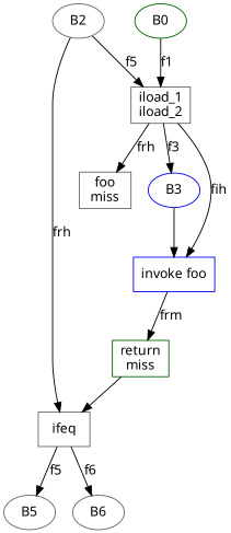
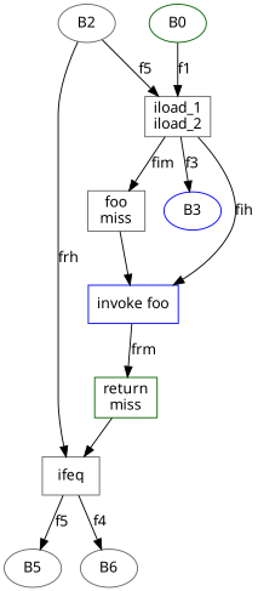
  digraph {
    fontname="Noto Sans"
    node [color=gray40 fontname="Noto Sans"]
    edge [fontname="Noto Sans"]
    n1 [label="iload_1\niload_2" shape=box]
    n2 [color=blue label="invoke foo" shape=box]
    n3 [label="foo\nmiss" shape=box]
    B3 [color=blue]
    n5 [color=darkgreen label=B0]
    n6 [color=darkgreen label="return\nmiss" shape=box]
    B2
    n8 [label=ifeq shape=box]
    B5
    B6
    n1 -> n2 [label=fih]
-   n1 -> n3 [label=frh]
+   n1 -> n3 [label=fim]
    n1 -> B3 [label=f3]
    n2 -> n6 [label=frm]
-   B3 -> n2
+   n3 -> n2
    n5 -> n1 [label=f1]
    n6 -> n8
    B2 -> n1 [label=f5]
    B2 -> n8 [label=frh]
    n8 -> B5 [label=f5]
-   n8 -> B6 [label=f6]
+   n8 -> B6 [label=f4]
  }
